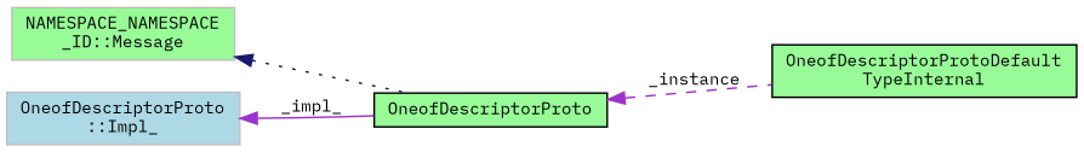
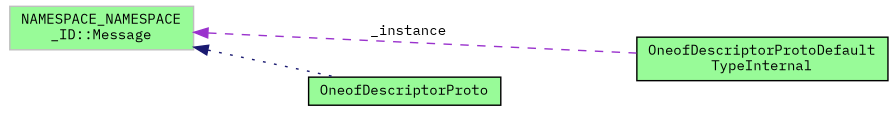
  digraph {
    fontname="IBM Plex Mono"
    rankdir=LR
    node [color=black fillcolor=palegreen fontname="IBM Plex Mono" fontsize=10 shape=record style=filled]
    edge [color=darkorchid3 dir=back fontname="IBM Plex Mono" fontsize=10 labelfontname=Helvetica labelfontsize=10]
    n1 [fontcolor=black height=0.2 label="OneofDescriptorProtoDefault\lTypeInternal" width=0.4]
    n2 [height=0.2 label=OneofDescriptorProto width=0.4]
    n3 [color=grey75 height=0.2 label="NAMESPACE_NAMESPACE\l_ID::Message" width=0.4]
-   n4 [color=grey75 fillcolor=lightblue height=0.2 label="OneofDescriptorProto\l::Impl_" width=0.4]
-   n2 -> n1 [label=" _instance" style=dashed]
+   n3 -> n1 [label=" _instance" style=dashed]
    n3 -> n2 [color=midnightblue style=dotted]
-   n4 -> n2 [label=" _impl_" style=solid]
  }
